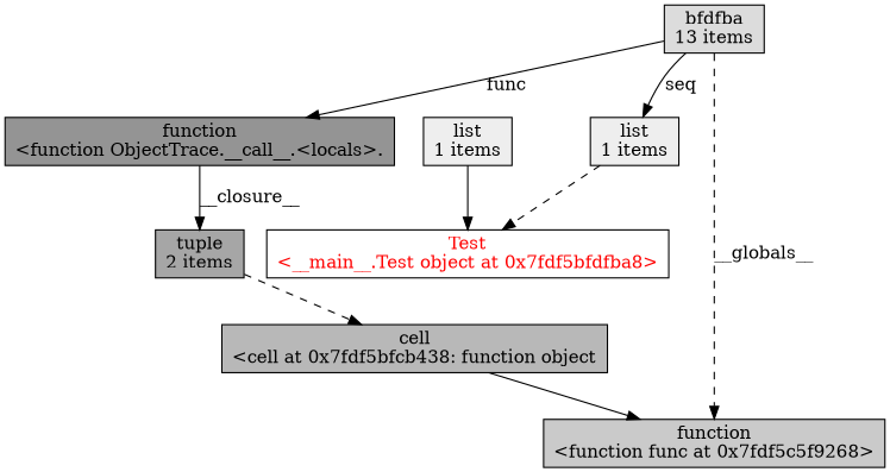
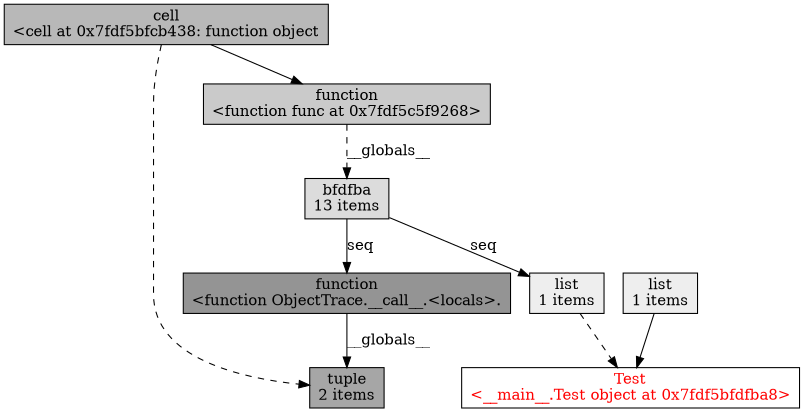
  digraph {
    node [fillcolor="0,0,0.93" shape=box style=filled]
    edge [style=solid]
    n1 [fillcolor="0,0,1" fontcolor=red label="Test\n<__main__.Test object at 0x7fdf5bfdfba8>"]
    n2 [label="list\n1 items"]
    n3 [label="list\n1 items"]
    n4 [fillcolor="0,0,0.86" label="bfdfba\n13 items"]
    n5 [fillcolor="0,0,0.58" label="function\n<function ObjectTrace.__call__.<locals>."]
    n6 [fillcolor="0,0,0.65" label="tuple\n2 items"]
    n7 [fillcolor="0,0,0.79" label="function\n<function func at 0x7fdf5c5f9268>"]
    n8 [fillcolor="0,0,0.72" label="cell\n<cell at 0x7fdf5bfcb438: function object"]
    n2 -> n1 [style=dashed]
    n3 -> n1
    n4 -> n2 [label=seq weight=2]
-   n4 -> n5 [label=func weight=2]
-   n5 -> n6 [label=__closure__ weight=10]
-   n6 -> n8 [style=dashed]
-   n4 -> n7 [label=__globals__ style=dashed weight=10]
+   n4 -> n5 [label=seq weight=2]
+   n5 -> n6 [label=__globals__ weight=10]
+   n8 -> n6 [style=dashed]
+   n7 -> n4 [label=__globals__ style=dashed weight=10]
    n8 -> n7
  }
